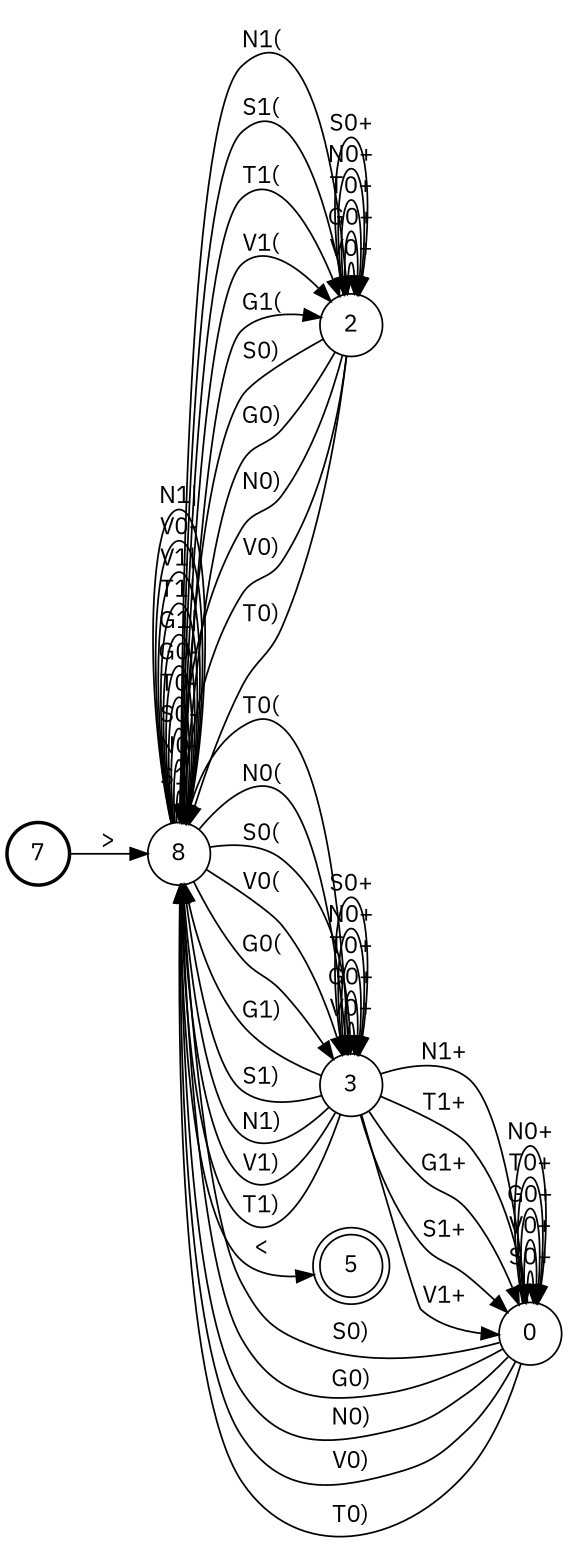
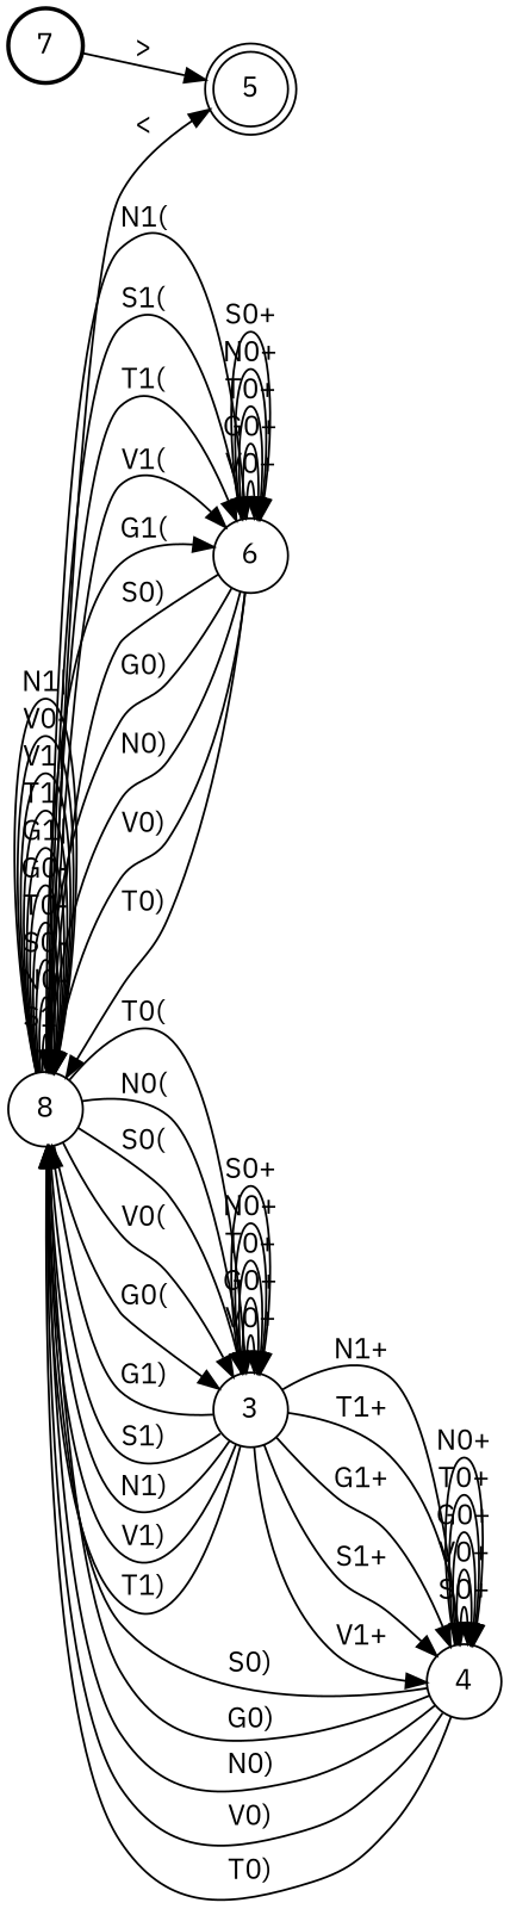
  digraph {
    fontname="IBM Plex Sans"
    rankdir=LR
    node [fontname="IBM Plex Sans" shape=circle]
    edge [fontname="IBM Plex Sans"]
    n1 [label=7 style=bold]
    n2 [label=8]
-   n3 [label=2]
+   n3 [label=6]
    n4 [label=3]
    n5 [label=5 shape=doublecircle]
-   n6 [label=0]
-   n1 -> n2 [label=">"]
+   n6 [label=4]
+   n1 -> n5 [label=">"]
    n2 -> n2 [label="S1|"]
    n2 -> n2 [label="N0-"]
    n2 -> n2 [label="S0-"]
    n2 -> n2 [label="T0-"]
    n2 -> n2 [label="G0-"]
    n2 -> n2 [label="G1|"]
    n2 -> n2 [label="T1|"]
    n2 -> n2 [label="V1|"]
    n2 -> n2 [label="V0-"]
    n2 -> n2 [label="N1|"]
    n2 -> n3 [label="N1("]
    n2 -> n3 [label="S1("]
    n2 -> n3 [label="T1("]
    n2 -> n3 [label="V1("]
    n2 -> n3 [label="G1("]
    n2 -> n4 [label="T0("]
    n2 -> n4 [label="N0("]
    n2 -> n4 [label="S0("]
    n2 -> n4 [label="V0("]
    n2 -> n4 [label="G0("]
    n2 -> n5 [label="<"]
    n3 -> n2 [label="S0)"]
    n3 -> n2 [label="G0)"]
    n3 -> n2 [label="N0)"]
    n3 -> n2 [label="V0)"]
    n3 -> n2 [label="T0)"]
    n3 -> n3 [label="V0+"]
    n3 -> n3 [label="G0+"]
    n3 -> n3 [label="T0+"]
    n3 -> n3 [label="N0+"]
    n3 -> n3 [label="S0+"]
    n4 -> n2 [label="G1)"]
    n4 -> n2 [label="S1)"]
    n4 -> n2 [label="N1)"]
    n4 -> n2 [label="V1)"]
    n4 -> n2 [label="T1)"]
    n4 -> n4 [label="V0+"]
    n4 -> n4 [label="G0+"]
    n4 -> n4 [label="T0+"]
    n4 -> n4 [label="N0+"]
    n4 -> n4 [label="S0+"]
    n4 -> n6 [label="N1+"]
    n4 -> n6 [label="T1+"]
    n4 -> n6 [label="G1+"]
    n4 -> n6 [label="S1+"]
    n4 -> n6 [label="V1+"]
    n6 -> n2 [label="S0)"]
    n6 -> n2 [label="G0)"]
    n6 -> n2 [label="N0)"]
    n6 -> n2 [label="V0)"]
    n6 -> n2 [label="T0)"]
    n6 -> n6 [label="S0+"]
    n6 -> n6 [label="V0+"]
    n6 -> n6 [label="G0+"]
    n6 -> n6 [label="T0+"]
    n6 -> n6 [label="N0+"]
  }
